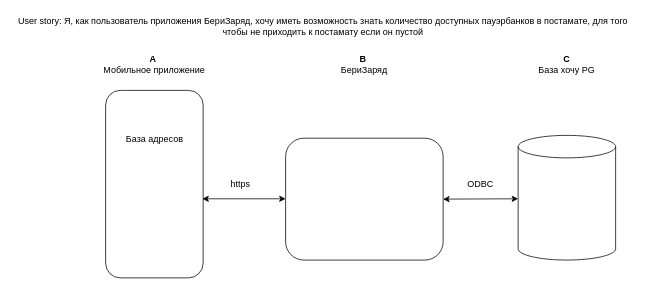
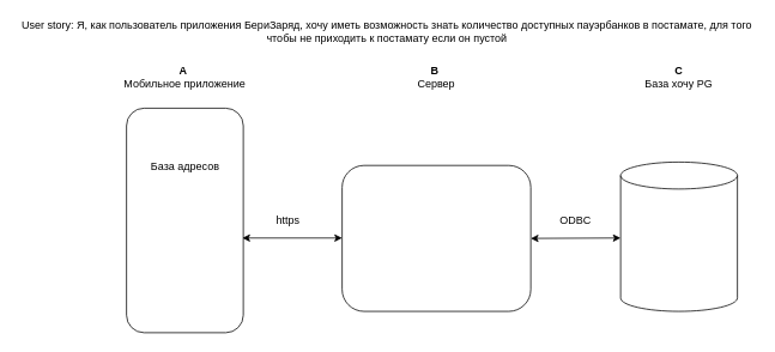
  <mxCell id="0" />
  <mxCell id="1" parent="0" />
  <mxCell id="2" value="" style="rounded=1;whiteSpace=wrap;html=1;" vertex="1" parent="1"><mxGeometry x="140" y="120" width="130" height="250" as="geometry" /></mxCell>
  <mxCell id="3" value="" style="rounded=1;whiteSpace=wrap;html=1;" vertex="1" parent="1"><mxGeometry x="380" y="183.75" width="210" height="162.5" as="geometry" /></mxCell>
  <mxCell id="4" value="" style="endArrow=classic;startArrow=classic;html=1;rounded=0;entryX=0;entryY=0.375;entryDx=0;entryDy=0;entryPerimeter=0;exitX=0.992;exitY=0.43;exitDx=0;exitDy=0;exitPerimeter=0;" edge="1" parent="1"><mxGeometry width="50" height="50" relative="1" as="geometry"><mxPoint x="268.96" y="264.58" as="sourcePoint" /><mxPoint x="380" y="264.567" as="targetPoint" /><Array as="points" /></mxGeometry></mxCell>
  <mxCell id="5" value="" style="shape=cylinder3;whiteSpace=wrap;html=1;boundedLbl=1;backgroundOutline=1;size=15;" vertex="1" parent="1"><mxGeometry x="690" y="180" width="130" height="166.25" as="geometry" /></mxCell>
  <mxCell id="6" value="" style="endArrow=classic;startArrow=classic;html=1;rounded=0;entryX=0;entryY=0.375;entryDx=0;entryDy=0;entryPerimeter=0;" edge="1" parent="1"><mxGeometry width="50" height="50" relative="1" as="geometry"><mxPoint x="590" y="265" as="sourcePoint" /><mxPoint x="690" y="264.567" as="targetPoint" /><Array as="points" /></mxGeometry></mxCell>
  <mxCell id="7" value="User story: Я, как пользователь приложения БериЗаряд, хочу иметь возможность знать количество доступных пауэрбанков в постамате, для того чтобы не приходить к постамату если он пустой" style="text;html=1;align=center;verticalAlign=middle;whiteSpace=wrap;rounded=0;" vertex="1" parent="1"><mxGeometry y="20" width="820" height="30" as="geometry" x="20" /></mxCell>
  <mxCell id="8" value="&lt;b&gt;A&lt;/b&gt;&amp;nbsp;&lt;div&gt;Мобильное приложение&lt;/div&gt;" style="text;html=1;align=center;verticalAlign=middle;whiteSpace=wrap;rounded=0;" vertex="1" parent="1"><mxGeometry x="135" y="70" width="140" height="30" as="geometry" /></mxCell>
- <mxCell id="9" value="&lt;b&gt;B&lt;/b&gt;&amp;nbsp;&lt;div&gt;БериЗаряд&lt;/div&gt;" style="text;html=1;align=center;verticalAlign=middle;whiteSpace=wrap;rounded=0;" vertex="1" parent="1"><mxGeometry x="460" y="65" width="50" height="40" as="geometry" /></mxCell>
+ <mxCell id="9" value="&lt;b&gt;B&lt;/b&gt;&amp;nbsp;&lt;div&gt;Сервер&lt;/div&gt;" style="text;html=1;align=center;verticalAlign=middle;whiteSpace=wrap;rounded=0;" vertex="1" parent="1"><mxGeometry x="460" y="65" width="50" height="40" as="geometry" /></mxCell>
  <mxCell id="10" value="&lt;b&gt;С&lt;/b&gt;&lt;br&gt;&lt;div&gt;База хочу PG&lt;/div&gt;" style="text;html=1;align=center;verticalAlign=middle;whiteSpace=wrap;rounded=0;" vertex="1" parent="1"><mxGeometry x="705" y="70" width="100" height="30" as="geometry" /></mxCell>
  <mxCell id="11" value="https" style="text;html=1;align=center;verticalAlign=middle;whiteSpace=wrap;rounded=0;" vertex="1" parent="1"><mxGeometry x="290" y="230" width="60" height="30" as="geometry" /></mxCell>
  <mxCell id="12" value="База адресов" style="text;html=1;align=center;verticalAlign=middle;whiteSpace=wrap;rounded=0;" vertex="1" parent="1"><mxGeometry x="142.5" y="160" width="125" height="50" as="geometry" /></mxCell>
  <mxCell id="13" value="ODBC" style="text;html=1;align=center;verticalAlign=middle;whiteSpace=wrap;rounded=0;" vertex="1" parent="1"><mxGeometry x="610" y="230" width="60" height="30" as="geometry" /></mxCell>
